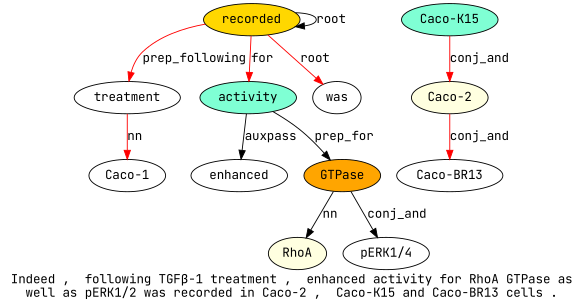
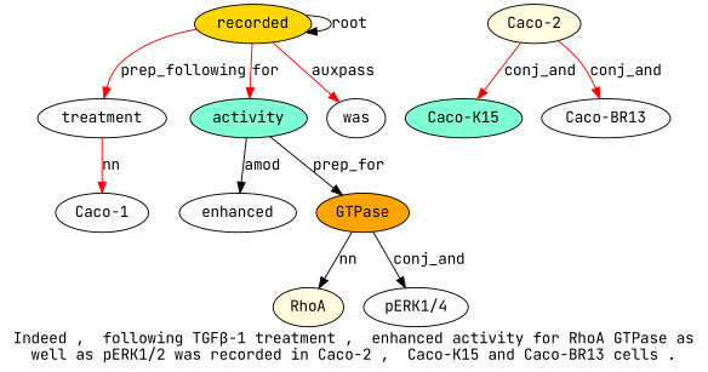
  digraph {
    fontname="JetBrains Mono"
    label="Indeed ,  following TGFβ-1 treatment ,  enhanced activity for RhoA GTPase as\nwell as pERK1/2 was recorded in Caco-2 ,  Caco-K15 and Caco-BR13 cells ."
    node [fillcolor=white fontname="JetBrains Mono" style=filled]
    edge [color=red fontname="JetBrains Mono"]
    n1 [fillcolor=gold label=recorded]
    n2 [label=treatment]
    n3 [fillcolor=aquamarine label=activity]
    n4 [label=was]
    n5 [label="Caco-1"]
    n6 [label=enhanced]
    n7 [fillcolor=orange label=GTPase]
    n8 [fillcolor=lightyellow label=RhoA]
    n9 [label="pERK1/4"]
    n10 [fillcolor=lightyellow label="Caco-2"]
    n11 [fillcolor=aquamarine label="Caco-K15"]
    n12 [label="Caco-BR13"]
    n1 -> n1 [color=black label=root]
    n1 -> n2 [label=prep_following]
    n1 -> n3 [label=for]
-   n1 -> n4 [label=root]
+   n1 -> n4 [label=auxpass]
    n2 -> n5 [label=nn]
-   n3 -> n6 [color=black label=auxpass]
+   n3 -> n6 [color=black label=amod]
    n3 -> n7 [color=black label=prep_for]
    n7 -> n8 [color=black label=nn]
    n7 -> n9 [color=black label=conj_and]
-   n11 -> n10 [label=conj_and]
+   n10 -> n11 [label=conj_and]
    n10 -> n12 [label=conj_and]
  }
